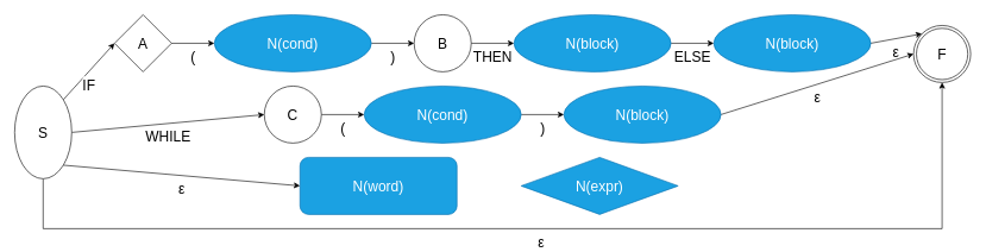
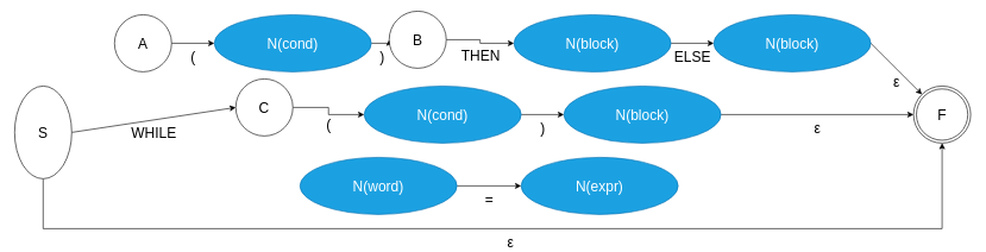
  <mxCell id="0" />
  <mxCell id="1" parent="0" />
- <mxCell id="2" value="IF" style="edgeStyle=none;rounded=0;orthogonalLoop=1;jettySize=auto;html=1;exitX=1;exitY=0;exitDx=0;exitDy=0;entryX=0;entryY=0.5;entryDx=0;entryDy=0;fontSize=20;labelPosition=center;verticalLabelPosition=bottom;align=center;verticalAlign=top;" parent="1" source="6" target="12" edge="1"><mxGeometry relative="1" as="geometry" /></mxCell>
- <mxCell id="3" value="ε" style="edgeStyle=none;rounded=0;orthogonalLoop=1;jettySize=auto;html=1;exitX=1;exitY=1;exitDx=0;exitDy=0;entryX=0;entryY=0.5;entryDx=0;entryDy=0;fontSize=20;labelPosition=center;verticalLabelPosition=bottom;align=center;verticalAlign=top;" parent="1" source="6" target="8" edge="1"><mxGeometry relative="1" as="geometry"><mxPoint x="88" y="138" as="sourcePoint" /><mxPoint x="160" y="160" as="targetPoint" /></mxGeometry></mxCell>
  <mxCell id="4" value="WHILE" style="edgeStyle=none;rounded=0;orthogonalLoop=1;jettySize=auto;html=1;exitX=1;exitY=0.5;exitDx=0;exitDy=0;entryX=0;entryY=0.5;entryDx=0;entryDy=0;fontSize=20;labelPosition=center;verticalLabelPosition=bottom;align=center;verticalAlign=top;" parent="1" source="6" target="22" edge="1"><mxGeometry relative="1" as="geometry" /></mxCell>
  <mxCell id="5" value="ε" style="edgeStyle=orthogonalEdgeStyle;rounded=0;orthogonalLoop=1;jettySize=auto;html=1;exitX=0.5;exitY=1;exitDx=0;exitDy=0;entryX=0.5;entryY=1;entryDx=0;entryDy=0;fontSize=20;labelPosition=center;verticalLabelPosition=bottom;align=center;verticalAlign=top;" parent="1" source="6" target="26" edge="1"><mxGeometry relative="1" as="geometry"><mxPoint x="1320" y="200" as="targetPoint" /><Array as="points"><mxPoint x="60" y="320" /><mxPoint x="1320" y="320" /></Array></mxGeometry></mxCell>
  <mxCell id="6" value="S" style="ellipse;whiteSpace=wrap;html=1;aspect=fixed;fontSize=20;" parent="1" vertex="1"><mxGeometry x="20" y="120" width="80" height="130" as="geometry" /></mxCell>
- <mxCell id="8" value="N(word)" style="whiteSpace=wrap;html=1;fontSize=20;fillColor=#1ba1e2;strokeColor=#006EAF;fontColor=#ffffff;rounded=1;" parent="1" vertex="1"><mxGeometry x="420" y="220" width="220" height="80" as="geometry" /></mxCell>
+ <mxCell id="7" value="=" style="edgeStyle=none;rounded=0;orthogonalLoop=1;jettySize=auto;html=1;exitX=1;exitY=0.5;exitDx=0;exitDy=0;entryX=0;entryY=0.5;entryDx=0;entryDy=0;fontSize=20;labelPosition=center;verticalLabelPosition=bottom;align=center;verticalAlign=top;" parent="1" source="8" target="25" edge="1"><mxGeometry relative="1" as="geometry"><mxPoint x="720" y="260" as="targetPoint" /></mxGeometry></mxCell>
+ <mxCell id="8" value="N(word)" style="ellipse;whiteSpace=wrap;html=1;fontSize=20;fillColor=#1ba1e2;strokeColor=#006EAF;fontColor=#ffffff;" parent="1" vertex="1"><mxGeometry x="420" y="220" width="220" height="80" as="geometry" /></mxCell>
  <mxCell id="9" value=")" style="edgeStyle=orthogonalEdgeStyle;rounded=0;orthogonalLoop=1;jettySize=auto;html=1;exitX=1;exitY=0.5;exitDx=0;exitDy=0;entryX=0;entryY=0.5;entryDx=0;entryDy=0;fontSize=20;labelPosition=center;verticalLabelPosition=bottom;align=center;verticalAlign=top;" parent="1" source="10" target="14" edge="1"><mxGeometry relative="1" as="geometry" /></mxCell>
  <mxCell id="10" value="N(cond)" style="ellipse;whiteSpace=wrap;html=1;fontSize=20;fillColor=#1ba1e2;strokeColor=#006EAF;fontColor=#ffffff;" parent="1" vertex="1"><mxGeometry x="300" y="20" width="220" height="80" as="geometry" /></mxCell>
  <mxCell id="11" value="(" style="edgeStyle=orthogonalEdgeStyle;rounded=0;orthogonalLoop=1;jettySize=auto;html=1;exitX=1;exitY=0.5;exitDx=0;exitDy=0;entryX=0;entryY=0.5;entryDx=0;entryDy=0;fontSize=20;labelPosition=center;verticalLabelPosition=bottom;align=center;verticalAlign=top;" parent="1" source="12" target="10" edge="1"><mxGeometry relative="1" as="geometry" /></mxCell>
- <mxCell id="12" value="A" style="rhombus;whiteSpace=wrap;html=1;aspect=fixed;fontSize=20;" parent="1" vertex="1"><mxGeometry x="160" y="20" width="80" height="80" as="geometry" /></mxCell>
+ <mxCell id="12" value="A" style="ellipse;whiteSpace=wrap;html=1;aspect=fixed;fontSize=20;" parent="1" vertex="1"><mxGeometry x="160" y="20" width="80" height="80" as="geometry" /></mxCell>
  <mxCell id="13" value="THEN" style="edgeStyle=orthogonalEdgeStyle;rounded=0;orthogonalLoop=1;jettySize=auto;html=1;exitX=1;exitY=0.5;exitDx=0;exitDy=0;entryX=0;entryY=0.5;entryDx=0;entryDy=0;fontSize=20;labelPosition=center;verticalLabelPosition=bottom;align=center;verticalAlign=top;" parent="1" source="14" target="16" edge="1"><mxGeometry relative="1" as="geometry" /></mxCell>
- <mxCell id="14" value="B" style="ellipse;whiteSpace=wrap;html=1;aspect=fixed;fontSize=20;" parent="1" vertex="1"><mxGeometry x="580" y="20" width="80" height="80" as="geometry" /></mxCell>
+ <mxCell id="14" value="B" style="ellipse;whiteSpace=wrap;html=1;aspect=fixed;fontSize=20;" parent="1" vertex="1"><mxGeometry x="545" y="15" width="80" height="80" as="geometry" /></mxCell>
  <mxCell id="15" value="ELSE" style="edgeStyle=orthogonalEdgeStyle;rounded=0;orthogonalLoop=1;jettySize=auto;html=1;exitX=1;exitY=0.5;exitDx=0;exitDy=0;entryX=0;entryY=0.5;entryDx=0;entryDy=0;fontSize=20;labelPosition=center;verticalLabelPosition=bottom;align=center;verticalAlign=top;" parent="1" source="16" target="18" edge="1"><mxGeometry relative="1" as="geometry"><mxPoint x="1000" y="60" as="targetPoint" /></mxGeometry></mxCell>
  <mxCell id="16" value="N(block)" style="ellipse;whiteSpace=wrap;html=1;fontSize=20;fillColor=#1ba1e2;strokeColor=#006EAF;fontColor=#ffffff;" parent="1" vertex="1"><mxGeometry x="720" y="20" width="220" height="80" as="geometry" /></mxCell>
  <mxCell id="17" value="ε" style="rounded=0;orthogonalLoop=1;jettySize=auto;html=1;exitX=1;exitY=0.5;exitDx=0;exitDy=0;entryX=0;entryY=0;entryDx=0;entryDy=0;fontSize=20;labelPosition=center;verticalLabelPosition=bottom;align=center;verticalAlign=top;" parent="1" source="18" target="26" edge="1"><mxGeometry relative="1" as="geometry"><mxPoint x="1292" y="132" as="targetPoint" /></mxGeometry></mxCell>
  <mxCell id="18" value="N(block)" style="ellipse;whiteSpace=wrap;html=1;fontSize=20;fillColor=#1ba1e2;strokeColor=#006EAF;fontColor=#ffffff;" parent="1" vertex="1"><mxGeometry x="1000" y="20" width="220" height="80" as="geometry" /></mxCell>
  <mxCell id="19" value=")" style="edgeStyle=orthogonalEdgeStyle;rounded=0;orthogonalLoop=1;jettySize=auto;html=1;exitX=1;exitY=0.5;exitDx=0;exitDy=0;entryX=0;entryY=0.5;entryDx=0;entryDy=0;fontSize=20;labelPosition=center;verticalLabelPosition=bottom;align=center;verticalAlign=top;" parent="1" source="20" target="24" edge="1"><mxGeometry relative="1" as="geometry"><mxPoint x="790" y="160" as="targetPoint" /></mxGeometry></mxCell>
  <mxCell id="20" value="N(cond)" style="ellipse;whiteSpace=wrap;html=1;fontSize=20;fillColor=#1ba1e2;strokeColor=#006EAF;fontColor=#ffffff;" parent="1" vertex="1"><mxGeometry x="510" y="120" width="220" height="80" as="geometry" /></mxCell>
  <mxCell id="21" value="(" style="edgeStyle=orthogonalEdgeStyle;rounded=0;orthogonalLoop=1;jettySize=auto;html=1;exitX=1;exitY=0.5;exitDx=0;exitDy=0;entryX=0;entryY=0.5;entryDx=0;entryDy=0;fontSize=20;labelPosition=center;verticalLabelPosition=bottom;align=center;verticalAlign=top;" parent="1" source="22" target="20" edge="1"><mxGeometry relative="1" as="geometry" /></mxCell>
- <mxCell id="22" value="C" style="ellipse;whiteSpace=wrap;html=1;aspect=fixed;fontSize=20;" parent="1" vertex="1"><mxGeometry x="370" y="120" width="80" height="80" as="geometry" /></mxCell>
+ <mxCell id="22" value="C" style="ellipse;whiteSpace=wrap;html=1;aspect=fixed;fontSize=20;" parent="1" vertex="1"><mxGeometry x="330" y="110" width="80" height="80" as="geometry" /></mxCell>
  <mxCell id="23" value="ε" style="edgeStyle=none;rounded=0;orthogonalLoop=1;jettySize=auto;html=1;exitX=1;exitY=0.5;exitDx=0;exitDy=0;entryX=0;entryY=0.5;entryDx=0;entryDy=0;fontSize=20;labelPosition=center;verticalLabelPosition=bottom;align=center;verticalAlign=top;" parent="1" source="24" target="26" edge="1"><mxGeometry relative="1" as="geometry"><mxPoint x="1280" y="160" as="targetPoint" /></mxGeometry></mxCell>
  <mxCell id="24" value="N(block)" style="ellipse;whiteSpace=wrap;html=1;fontSize=20;fillColor=#1ba1e2;strokeColor=#006EAF;fontColor=#ffffff;" parent="1" vertex="1"><mxGeometry x="790" y="120" width="220" height="80" as="geometry" /></mxCell>
- <mxCell id="25" value="N(expr)" style="rhombus;whiteSpace=wrap;html=1;fontSize=20;fillColor=#1ba1e2;strokeColor=#006EAF;fontColor=#ffffff;" parent="1" vertex="1"><mxGeometry x="730" y="220" width="220" height="80" as="geometry" /></mxCell>
- <mxCell id="26" value="F" style="ellipse;shape=doubleEllipse;whiteSpace=wrap;html=1;aspect=fixed;fontSize=20;" vertex="1" parent="1"><mxGeometry x="1280" y="35" width="80" height="80" as="geometry" /></mxCell>
+ <mxCell id="25" value="N(expr)" style="ellipse;whiteSpace=wrap;html=1;fontSize=20;fillColor=#1ba1e2;strokeColor=#006EAF;fontColor=#ffffff;" parent="1" vertex="1"><mxGeometry x="730" y="220" width="220" height="80" as="geometry" /></mxCell>
+ <mxCell id="26" value="F" style="ellipse;shape=doubleEllipse;whiteSpace=wrap;html=1;aspect=fixed;fontSize=20;" vertex="1" parent="1"><mxGeometry x="1280" y="120" width="80" height="80" as="geometry" /></mxCell>
